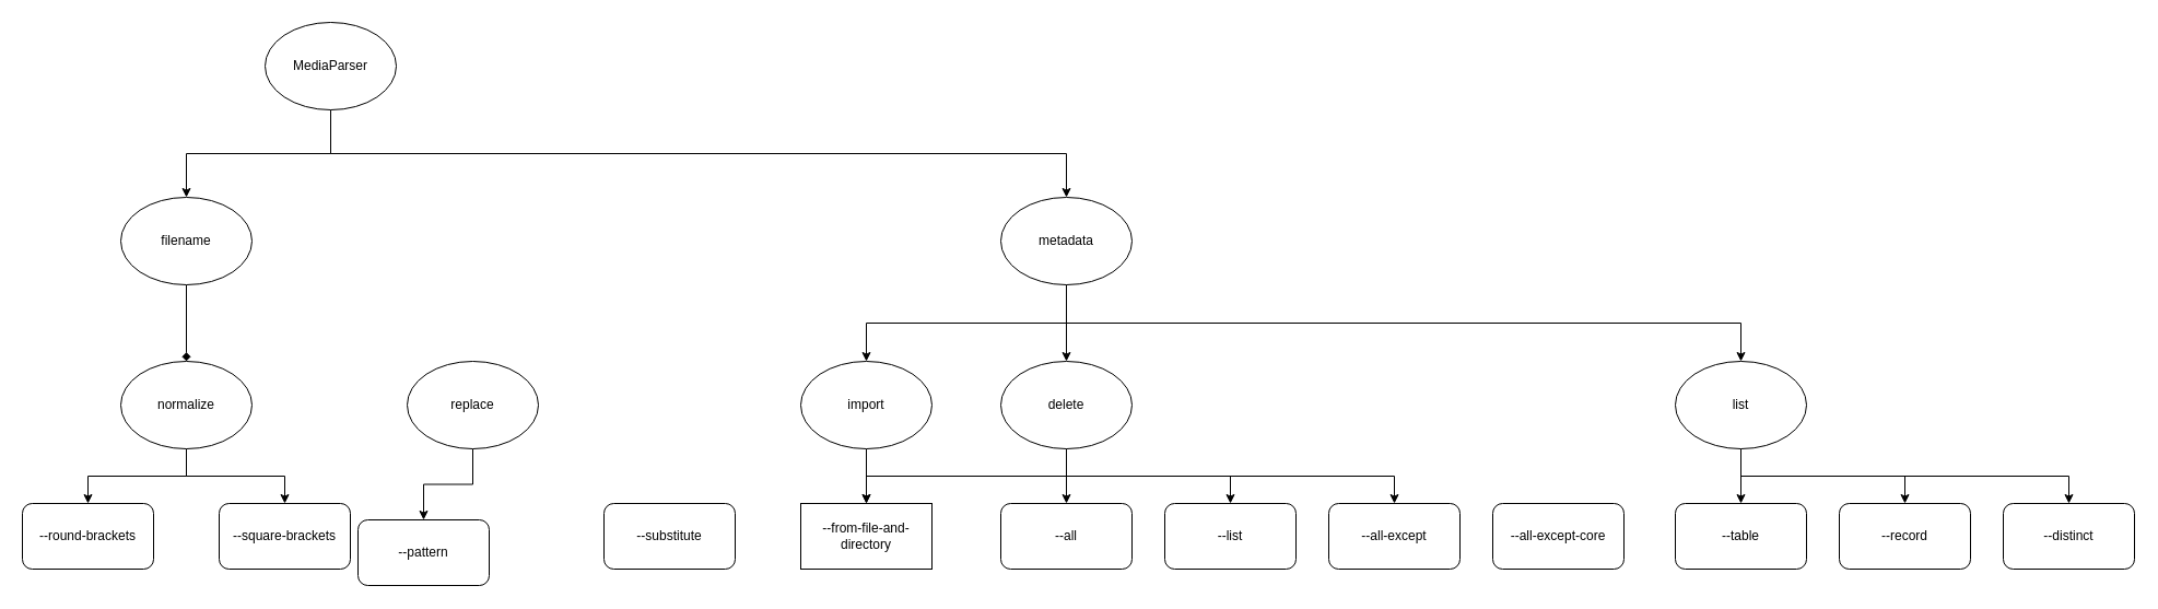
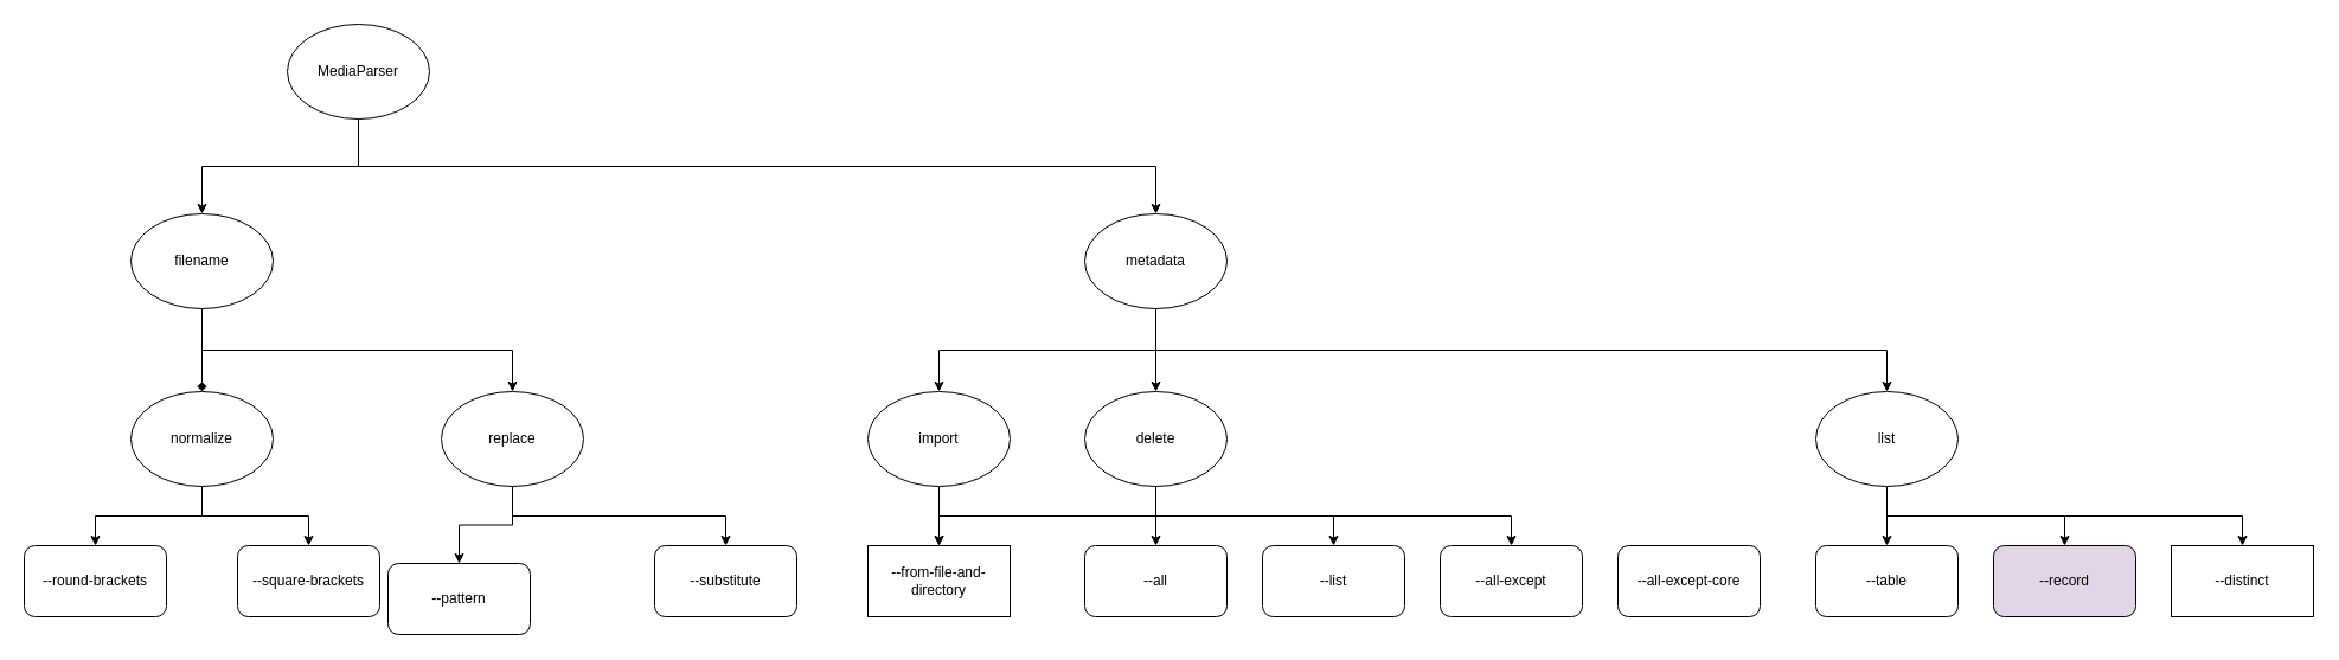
  <mxCell id="0" />
  <mxCell id="1" parent="0" />
  <mxCell id="2" style="edgeStyle=orthogonalEdgeStyle;rounded=0;orthogonalLoop=1;jettySize=auto;html=1;exitX=0.5;exitY=1;exitDx=0;exitDy=0;" edge="1" parent="1" source="5" target="7"><mxGeometry relative="1" as="geometry" /></mxCell>
+ <mxCell id="3" style="edgeStyle=orthogonalEdgeStyle;rounded=0;jumpStyle=none;orthogonalLoop=1;jettySize=auto;html=1;exitX=0.5;exitY=1;exitDx=0;exitDy=0;" edge="1" parent="1" source="7" target="35"><mxGeometry relative="1" as="geometry" /></mxCell>
  <mxCell id="4" style="edgeStyle=orthogonalEdgeStyle;rounded=0;jumpStyle=none;orthogonalLoop=1;jettySize=auto;html=1;exitX=0.5;exitY=1;exitDx=0;exitDy=0;" edge="1" parent="1" source="5" target="14"><mxGeometry relative="1" as="geometry" /></mxCell>
  <mxCell id="5" value="MediaParser" style="ellipse;whiteSpace=wrap;html=1;" vertex="1" parent="1"><mxGeometry x="242" y="20" width="120" height="80" as="geometry" /></mxCell>
  <mxCell id="6" style="edgeStyle=orthogonalEdgeStyle;rounded=0;orthogonalLoop=1;jettySize=auto;html=1;entryX=0.5;entryY=0;entryDx=0;entryDy=0;endArrow=diamond;" edge="1" parent="1" source="7" target="10"><mxGeometry relative="1" as="geometry" /></mxCell>
  <mxCell id="7" value="filename" style="ellipse;whiteSpace=wrap;html=1;" vertex="1" parent="1"><mxGeometry x="110" y="180" width="120" height="80" as="geometry" /></mxCell>
  <mxCell id="8" style="edgeStyle=orthogonalEdgeStyle;rounded=0;orthogonalLoop=1;jettySize=auto;html=1;exitX=0.5;exitY=1;exitDx=0;exitDy=0;entryX=0.5;entryY=0;entryDx=0;entryDy=0;" edge="1" parent="1" source="10" target="22"><mxGeometry relative="1" as="geometry" /></mxCell>
  <mxCell id="9" style="edgeStyle=orthogonalEdgeStyle;rounded=0;orthogonalLoop=1;jettySize=auto;html=1;exitX=0.5;exitY=1;exitDx=0;exitDy=0;entryX=0.5;entryY=0;entryDx=0;entryDy=0;" edge="1" parent="1" source="10" target="23"><mxGeometry relative="1" as="geometry" /></mxCell>
  <mxCell id="10" value="normalize" style="ellipse;whiteSpace=wrap;html=1;" vertex="1" parent="1"><mxGeometry x="110" y="330" width="120" height="80" as="geometry" /></mxCell>
  <mxCell id="11" style="edgeStyle=orthogonalEdgeStyle;rounded=0;orthogonalLoop=1;jettySize=auto;html=1;exitX=0.5;exitY=1;exitDx=0;exitDy=0;entryX=0.5;entryY=0;entryDx=0;entryDy=0;" edge="1" parent="1" source="14" target="16"><mxGeometry relative="1" as="geometry" /></mxCell>
  <mxCell id="12" style="edgeStyle=orthogonalEdgeStyle;rounded=0;orthogonalLoop=1;jettySize=auto;html=1;exitX=0.5;exitY=1;exitDx=0;exitDy=0;" edge="1" parent="1" source="14" target="21"><mxGeometry relative="1" as="geometry" /></mxCell>
  <mxCell id="13" style="edgeStyle=orthogonalEdgeStyle;rounded=0;jumpStyle=none;orthogonalLoop=1;jettySize=auto;html=1;exitX=0.5;exitY=1;exitDx=0;exitDy=0;entryX=0.5;entryY=0;entryDx=0;entryDy=0;" edge="1" parent="1" source="14" target="32"><mxGeometry relative="1" as="geometry"><mxPoint x="1592" y="330" as="targetPoint" /></mxGeometry></mxCell>
  <mxCell id="14" value="metadata" style="ellipse;whiteSpace=wrap;html=1;" vertex="1" parent="1"><mxGeometry x="915" y="180" width="120" height="80" as="geometry" /></mxCell>
  <mxCell id="15" style="edgeStyle=orthogonalEdgeStyle;rounded=0;orthogonalLoop=1;jettySize=auto;html=1;exitX=0.5;exitY=1;exitDx=0;exitDy=0;entryX=0.5;entryY=0;entryDx=0;entryDy=0;" edge="1" parent="1" source="16" target="24"><mxGeometry relative="1" as="geometry" /></mxCell>
  <mxCell id="16" value="import" style="ellipse;whiteSpace=wrap;html=1;" vertex="1" parent="1"><mxGeometry x="732" y="330" width="120" height="80" as="geometry" /></mxCell>
  <mxCell id="17" style="edgeStyle=orthogonalEdgeStyle;rounded=0;orthogonalLoop=1;jettySize=auto;html=1;exitX=0.5;exitY=1;exitDx=0;exitDy=0;" edge="1" parent="1" source="21" target="27"><mxGeometry relative="1" as="geometry" /></mxCell>
  <mxCell id="18" style="edgeStyle=orthogonalEdgeStyle;rounded=0;orthogonalLoop=1;jettySize=auto;html=1;exitX=0.5;exitY=1;exitDx=0;exitDy=0;" edge="1" parent="1" source="21" target="25"><mxGeometry relative="1" as="geometry" /></mxCell>
  <mxCell id="19" style="edgeStyle=orthogonalEdgeStyle;rounded=0;orthogonalLoop=1;jettySize=auto;html=1;exitX=0.5;exitY=1;exitDx=0;exitDy=0;entryX=0.5;entryY=0;entryDx=0;entryDy=0;jumpStyle=none;" edge="1" parent="1" source="21" target="26"><mxGeometry relative="1" as="geometry" /></mxCell>
  <mxCell id="20" style="edgeStyle=orthogonalEdgeStyle;rounded=0;jumpStyle=none;orthogonalLoop=1;jettySize=auto;html=1;exitX=0.5;exitY=1;exitDx=0;exitDy=0;" edge="1" parent="1" source="21" target="24"><mxGeometry relative="1" as="geometry" /></mxCell>
  <mxCell id="21" value="delete" style="ellipse;whiteSpace=wrap;html=1;" vertex="1" parent="1"><mxGeometry x="915" y="330" width="120" height="80" as="geometry" /></mxCell>
  <mxCell id="22" value="--round-brackets" style="rounded=1;whiteSpace=wrap;html=1;" vertex="1" parent="1"><mxGeometry x="20" y="460" width="120" height="60" as="geometry" /></mxCell>
  <mxCell id="23" value="--square-brackets" style="rounded=1;whiteSpace=wrap;html=1;" vertex="1" parent="1"><mxGeometry x="200" y="460" width="120" height="60" as="geometry" /></mxCell>
  <mxCell id="24" value="--from-file-and-directory" style="whiteSpace=wrap;html=1;rounded=0;" vertex="1" parent="1"><mxGeometry x="732" y="460" width="120" height="60" as="geometry" /></mxCell>
  <mxCell id="25" value="--all" style="rounded=1;whiteSpace=wrap;html=1;" vertex="1" parent="1"><mxGeometry x="915" y="460" width="120" height="60" as="geometry" /></mxCell>
  <mxCell id="26" value="--list" style="rounded=1;whiteSpace=wrap;html=1;" vertex="1" parent="1"><mxGeometry x="1065" y="460" width="120" height="60" as="geometry" /></mxCell>
  <mxCell id="27" value="--all-except" style="rounded=1;whiteSpace=wrap;html=1;" vertex="1" parent="1"><mxGeometry x="1215" y="460" width="120" height="60" as="geometry" /></mxCell>
  <mxCell id="28" value="--all-except-core" style="rounded=1;whiteSpace=wrap;html=1;" vertex="1" parent="1"><mxGeometry x="1365" y="460" width="120" height="60" as="geometry" /></mxCell>
  <mxCell id="29" style="edgeStyle=orthogonalEdgeStyle;rounded=0;jumpStyle=none;orthogonalLoop=1;jettySize=auto;html=1;exitX=0.5;exitY=1;exitDx=0;exitDy=0;entryX=0.5;entryY=0;entryDx=0;entryDy=0;" edge="1" parent="1" source="32" target="38"><mxGeometry relative="1" as="geometry" /></mxCell>
  <mxCell id="30" style="edgeStyle=orthogonalEdgeStyle;rounded=0;jumpStyle=none;orthogonalLoop=1;jettySize=auto;html=1;exitX=0.5;exitY=1;exitDx=0;exitDy=0;entryX=0.5;entryY=0;entryDx=0;entryDy=0;" edge="1" parent="1" source="32" target="39"><mxGeometry relative="1" as="geometry" /></mxCell>
  <mxCell id="31" style="edgeStyle=orthogonalEdgeStyle;rounded=0;jumpStyle=none;orthogonalLoop=1;jettySize=auto;html=1;exitX=0.5;exitY=1;exitDx=0;exitDy=0;entryX=0.5;entryY=0;entryDx=0;entryDy=0;" edge="1" parent="1" source="32" target="40"><mxGeometry relative="1" as="geometry" /></mxCell>
  <mxCell id="32" value="list" style="ellipse;whiteSpace=wrap;html=1;" vertex="1" parent="1"><mxGeometry x="1532" y="330" width="120" height="80" as="geometry" /></mxCell>
  <mxCell id="33" style="edgeStyle=orthogonalEdgeStyle;rounded=0;jumpStyle=none;orthogonalLoop=1;jettySize=auto;html=1;exitX=0.5;exitY=1;exitDx=0;exitDy=0;" edge="1" parent="1" source="35" target="36"><mxGeometry relative="1" as="geometry" /></mxCell>
+ <mxCell id="34" style="edgeStyle=orthogonalEdgeStyle;rounded=0;jumpStyle=none;orthogonalLoop=1;jettySize=auto;html=1;exitX=0.5;exitY=1;exitDx=0;exitDy=0;entryX=0.5;entryY=0;entryDx=0;entryDy=0;" edge="1" parent="1" source="35" target="37"><mxGeometry relative="1" as="geometry" /></mxCell>
  <mxCell id="35" value="replace" style="ellipse;whiteSpace=wrap;html=1;" vertex="1" parent="1"><mxGeometry x="372" y="330" width="120" height="80" as="geometry" /></mxCell>
  <mxCell id="36" value="--pattern" style="rounded=1;whiteSpace=wrap;html=1;" vertex="1" parent="1"><mxGeometry x="327" y="475" width="120" height="60" as="geometry" /></mxCell>
  <mxCell id="37" value="--substitute" style="rounded=1;whiteSpace=wrap;html=1;" vertex="1" parent="1"><mxGeometry x="552" y="460" width="120" height="60" as="geometry" /></mxCell>
  <mxCell id="38" value="--table" style="rounded=1;whiteSpace=wrap;html=1;" vertex="1" parent="1"><mxGeometry x="1532" y="460" width="120" height="60" as="geometry" /></mxCell>
- <mxCell id="39" value="--record" style="rounded=1;whiteSpace=wrap;html=1;" vertex="1" parent="1"><mxGeometry x="1682" y="460" width="120" height="60" as="geometry" /></mxCell>
- <mxCell id="40" value="--distinct" style="rounded=1;whiteSpace=wrap;html=1;" vertex="1" parent="1"><mxGeometry x="1832" y="460" width="120" height="60" as="geometry" /></mxCell>
+ <mxCell id="39" value="--record" style="rounded=1;whiteSpace=wrap;html=1;fillColor=#e1d5e7;" vertex="1" parent="1"><mxGeometry x="1682" y="460" width="120" height="60" as="geometry" /></mxCell>
+ <mxCell id="40" value="--distinct" style="whiteSpace=wrap;html=1;rounded=0;" vertex="1" parent="1"><mxGeometry x="1832" y="460" width="120" height="60" as="geometry" /></mxCell>
